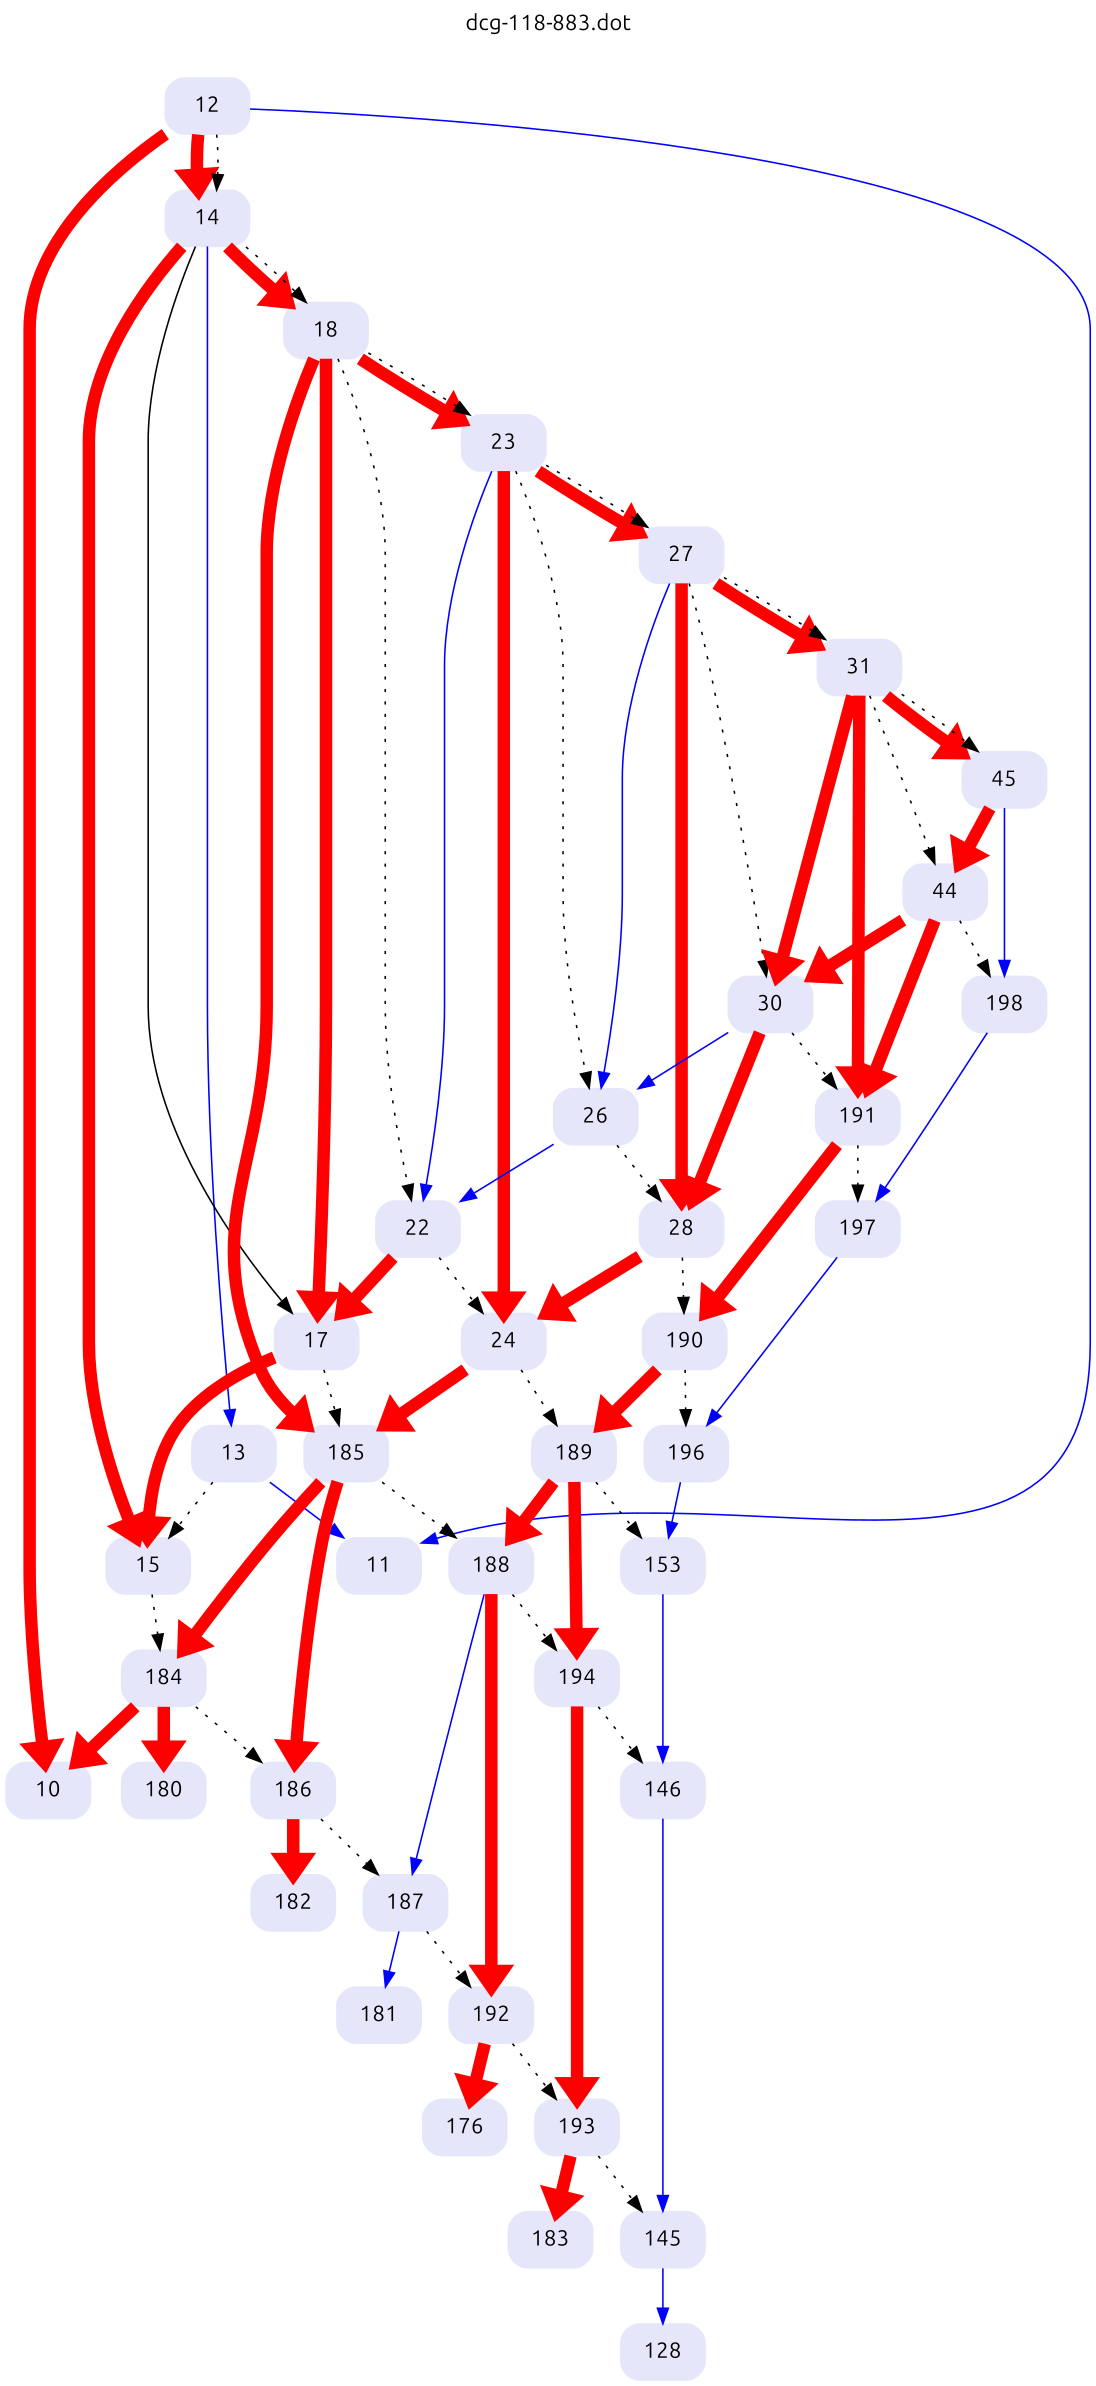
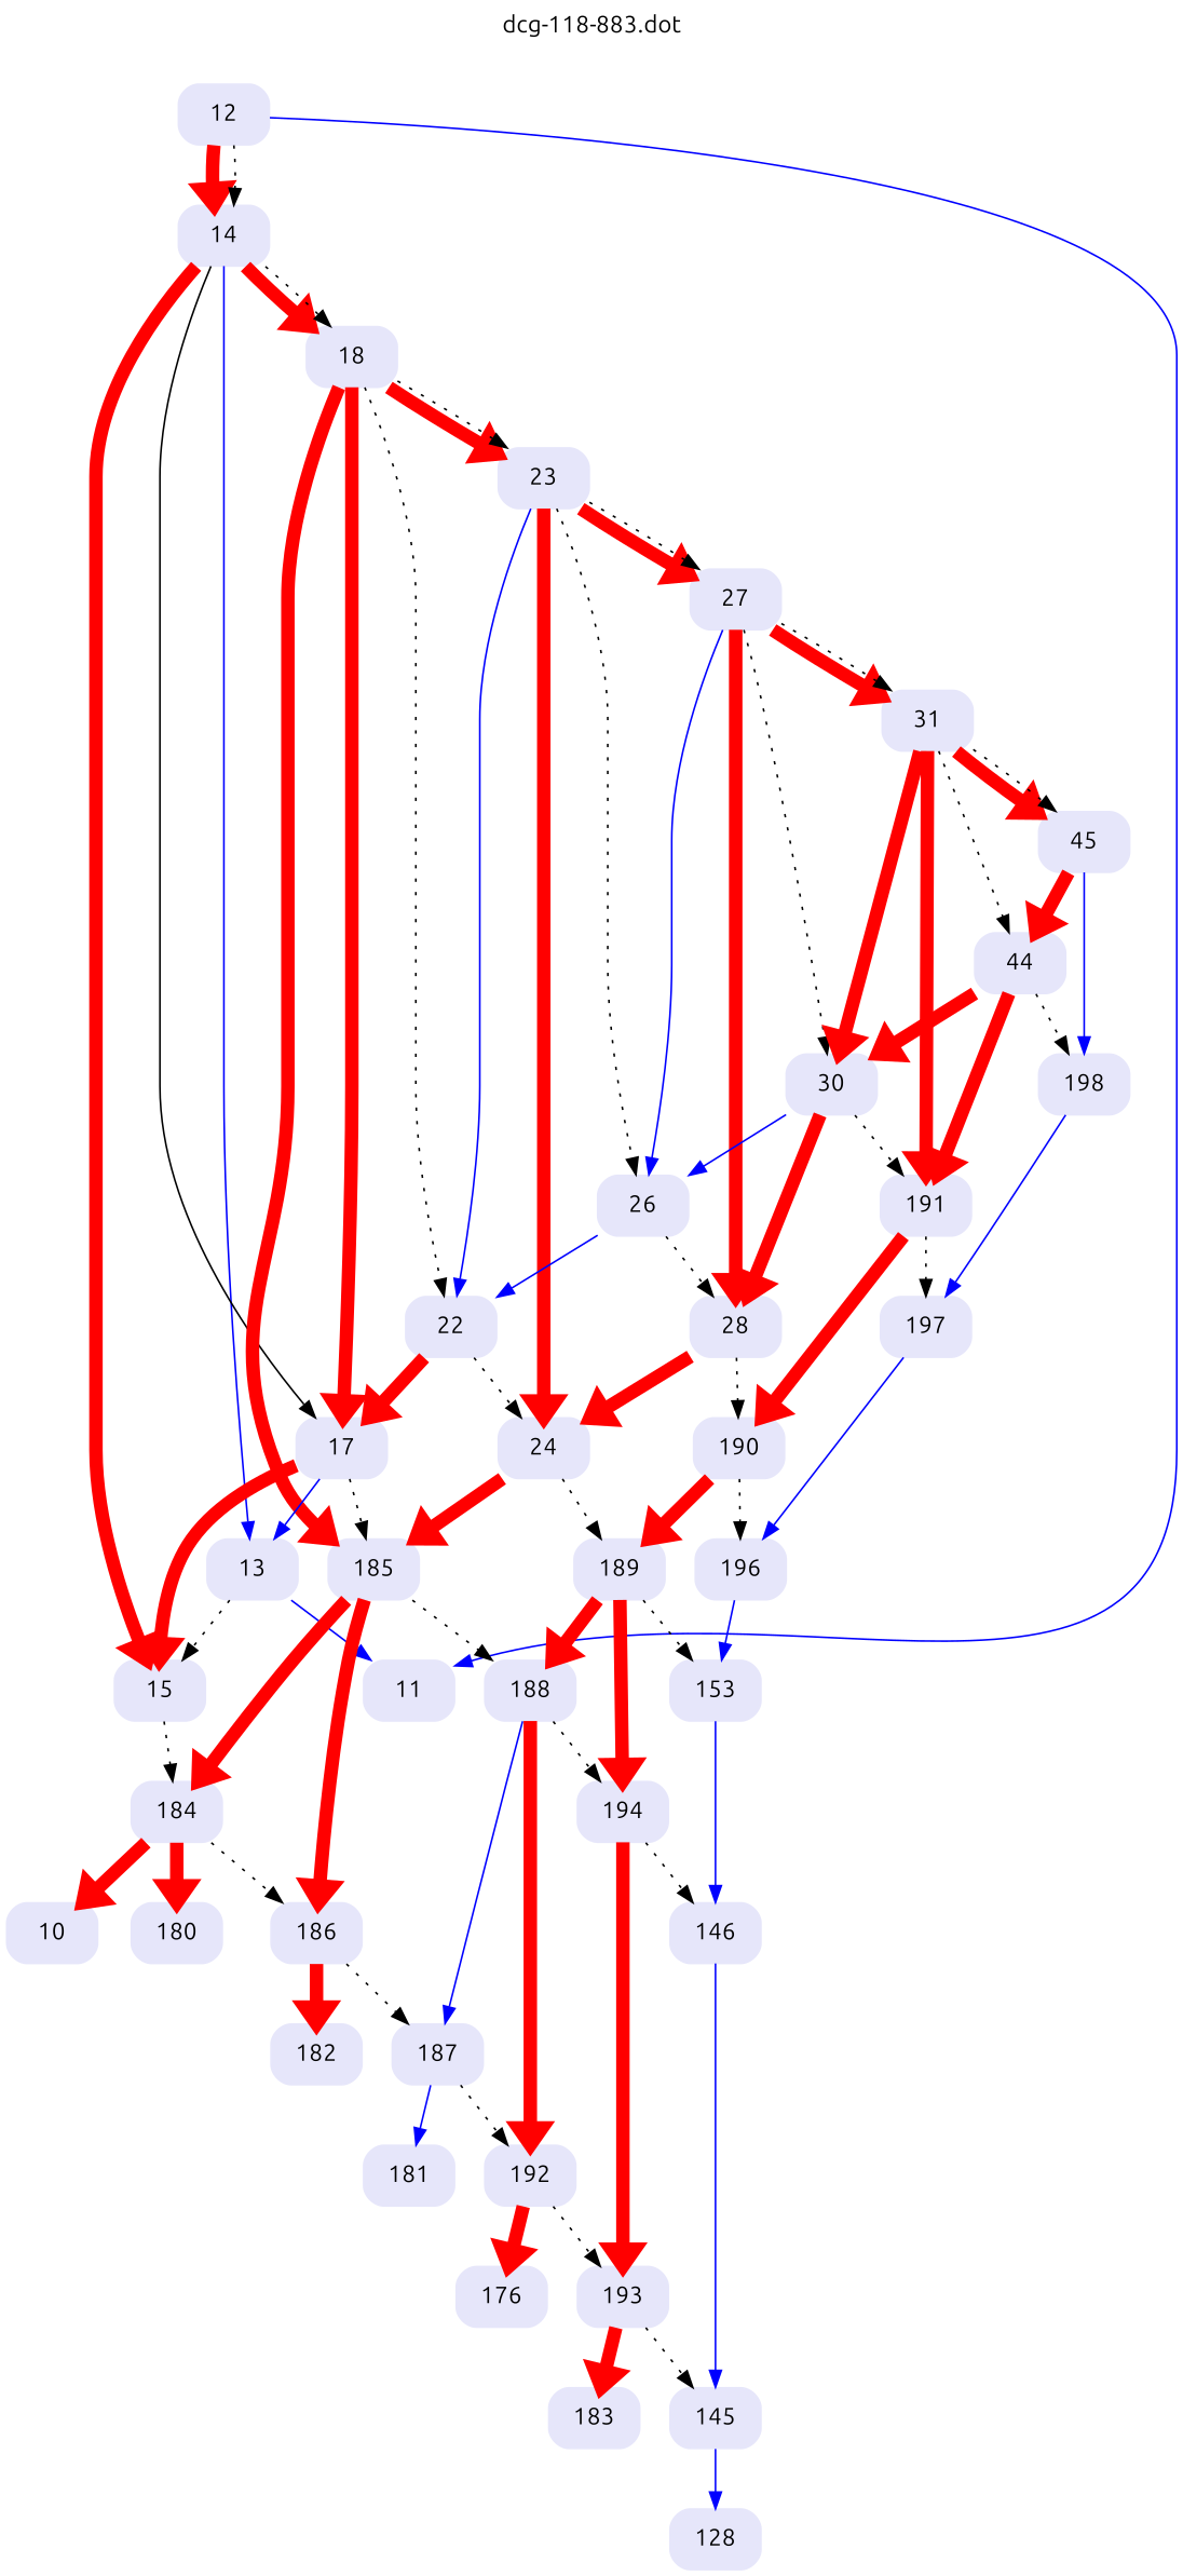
  digraph {
    fontname=Ubuntu
    label="dcg-118-883.dot"
    labelloc=t
    node [color=lavender fontname=Ubuntu shape=box style="rounded,filled"]
    edge [color=red fontname=Ubuntu penwidth=8]
    n1 [label=12]
    n2 [label=11]
    n3 [label=10]
    n4 [label=14]
    n5 [label=13]
    n6 [label=15]
    n7 [label=18]
    n8 [label=17]
    n9 [label=184]
    n10 [label=185]
    n11 [label=23]
    n12 [label=22]
    n13 [label=186]
    n14 [label=180]
    n15 [label=188]
    n16 [label=24]
    n17 [label=27]
    n18 [label=26]
    n19 [label=194]
    n20 [label=187]
    n21 [label=192]
    n22 [label=182]
    n23 [label=189]
    n24 [label=28]
    n25 [label=31]
    n26 [label=30]
    n27 [label=153]
    n28 [label=190]
    n29 [label=191]
    n30 [label=45]
    n31 [label=44]
    n32 [label=196]
    n33 [label=197]
    n34 [label=198]
    n35 [label=146]
    n36 [label=145]
    n37 [label=128]
    n38 [label=193]
    n39 [label=181]
    n40 [label=176]
    n41 [label=183]
    n1 -> n2 [color=blue penwidth=1]
-   n1 -> n3
    n1 -> n4
    n1 -> n4 [style=dotted color="" penwidth=""]
    n4 -> n5 [color=blue penwidth=1]
    n4 -> n6
    n4 -> n7
    n4 -> n7 [style=dotted color="" penwidth=""]
    n4 -> n8 [style=solid color="" penwidth=""]
    n5 -> n2 [color=blue penwidth=1]
    n5 -> n6 [style=dotted color="" penwidth=""]
    n6 -> n9 [style=dotted color="" penwidth=""]
    n7 -> n8
    n7 -> n10
    n7 -> n11
    n7 -> n11 [style=dotted color="" penwidth=""]
    n7 -> n12 [style=dotted color="" penwidth=""]
+   n8 -> n5 [color=blue penwidth=1]
    n8 -> n6
    n8 -> n10 [style=dotted color="" penwidth=""]
    n9 -> n3
    n9 -> n13 [style=dotted color="" penwidth=""]
    n9 -> n14
    n10 -> n9
    n10 -> n13
    n10 -> n15 [style=dotted color="" penwidth=""]
    n11 -> n12 [color=blue penwidth=1]
    n11 -> n16
    n11 -> n17
    n11 -> n17 [style=dotted color="" penwidth=""]
    n11 -> n18 [style=dotted color="" penwidth=""]
    n12 -> n8
    n12 -> n16 [style=dotted color="" penwidth=""]
    n13 -> n20 [style=dotted color="" penwidth=""]
    n13 -> n22
    n15 -> n19 [style=dotted color="" penwidth=""]
    n15 -> n20 [color=blue penwidth=1]
    n15 -> n21
    n16 -> n10
    n16 -> n23 [style=dotted color="" penwidth=""]
    n17 -> n18 [color=blue penwidth=1]
    n17 -> n24
    n17 -> n25
    n17 -> n25 [style=dotted color="" penwidth=""]
    n17 -> n26 [style=dotted color="" penwidth=""]
    n18 -> n12 [color=blue penwidth=1]
    n18 -> n24 [style=dotted color="" penwidth=""]
    n19 -> n35 [style=dotted color="" penwidth=""]
    n19 -> n38
    n20 -> n21 [style=dotted color="" penwidth=""]
    n20 -> n39 [color=blue penwidth=1]
    n21 -> n38 [style=dotted color="" penwidth=""]
    n21 -> n40
    n23 -> n15
    n23 -> n19
    n23 -> n27 [style=dotted color="" penwidth=""]
    n24 -> n16
    n24 -> n28 [style=dotted color="" penwidth=""]
    n25 -> n26
    n25 -> n29
    n25 -> n30
    n25 -> n30 [style=dotted color="" penwidth=""]
    n25 -> n31 [style=dotted color="" penwidth=""]
    n26 -> n18 [color=blue penwidth=1]
    n26 -> n24
    n26 -> n29 [style=dotted color="" penwidth=""]
    n27 -> n35 [color=blue penwidth=1]
    n28 -> n23
    n28 -> n32 [style=dotted color="" penwidth=""]
    n29 -> n28
    n29 -> n33 [style=dotted color="" penwidth=""]
    n30 -> n31
    n30 -> n34 [color=blue penwidth=1]
    n31 -> n26
    n31 -> n29
    n31 -> n34 [style=dotted color="" penwidth=""]
    n32 -> n27 [color=blue penwidth=1]
    n33 -> n32 [color=blue penwidth=1]
    n34 -> n33 [color=blue penwidth=1]
    n35 -> n36 [color=blue penwidth=1]
    n36 -> n37 [color=blue penwidth=1]
    n38 -> n36 [style=dotted color="" penwidth=""]
    n38 -> n41
  }
